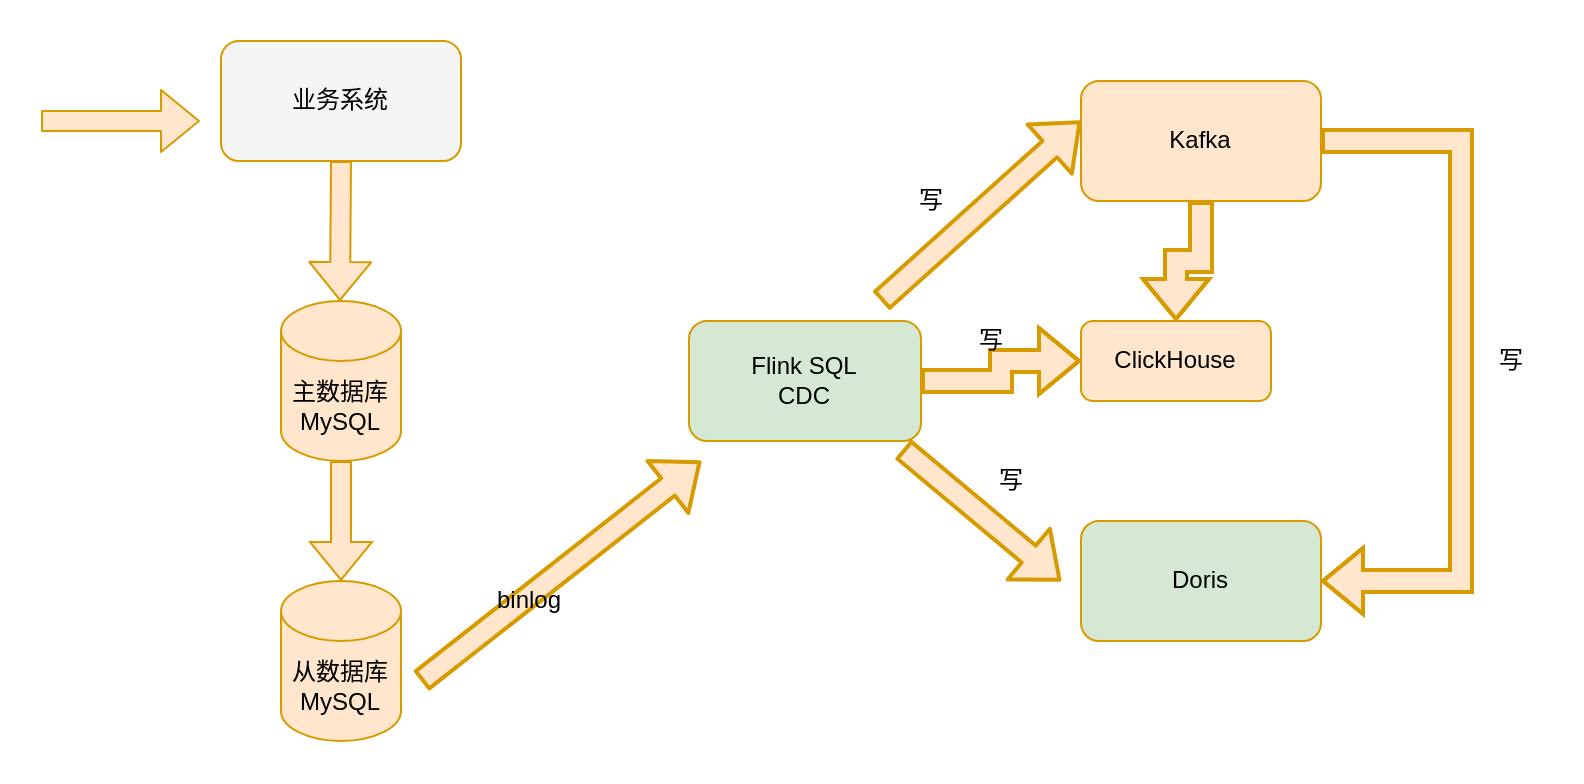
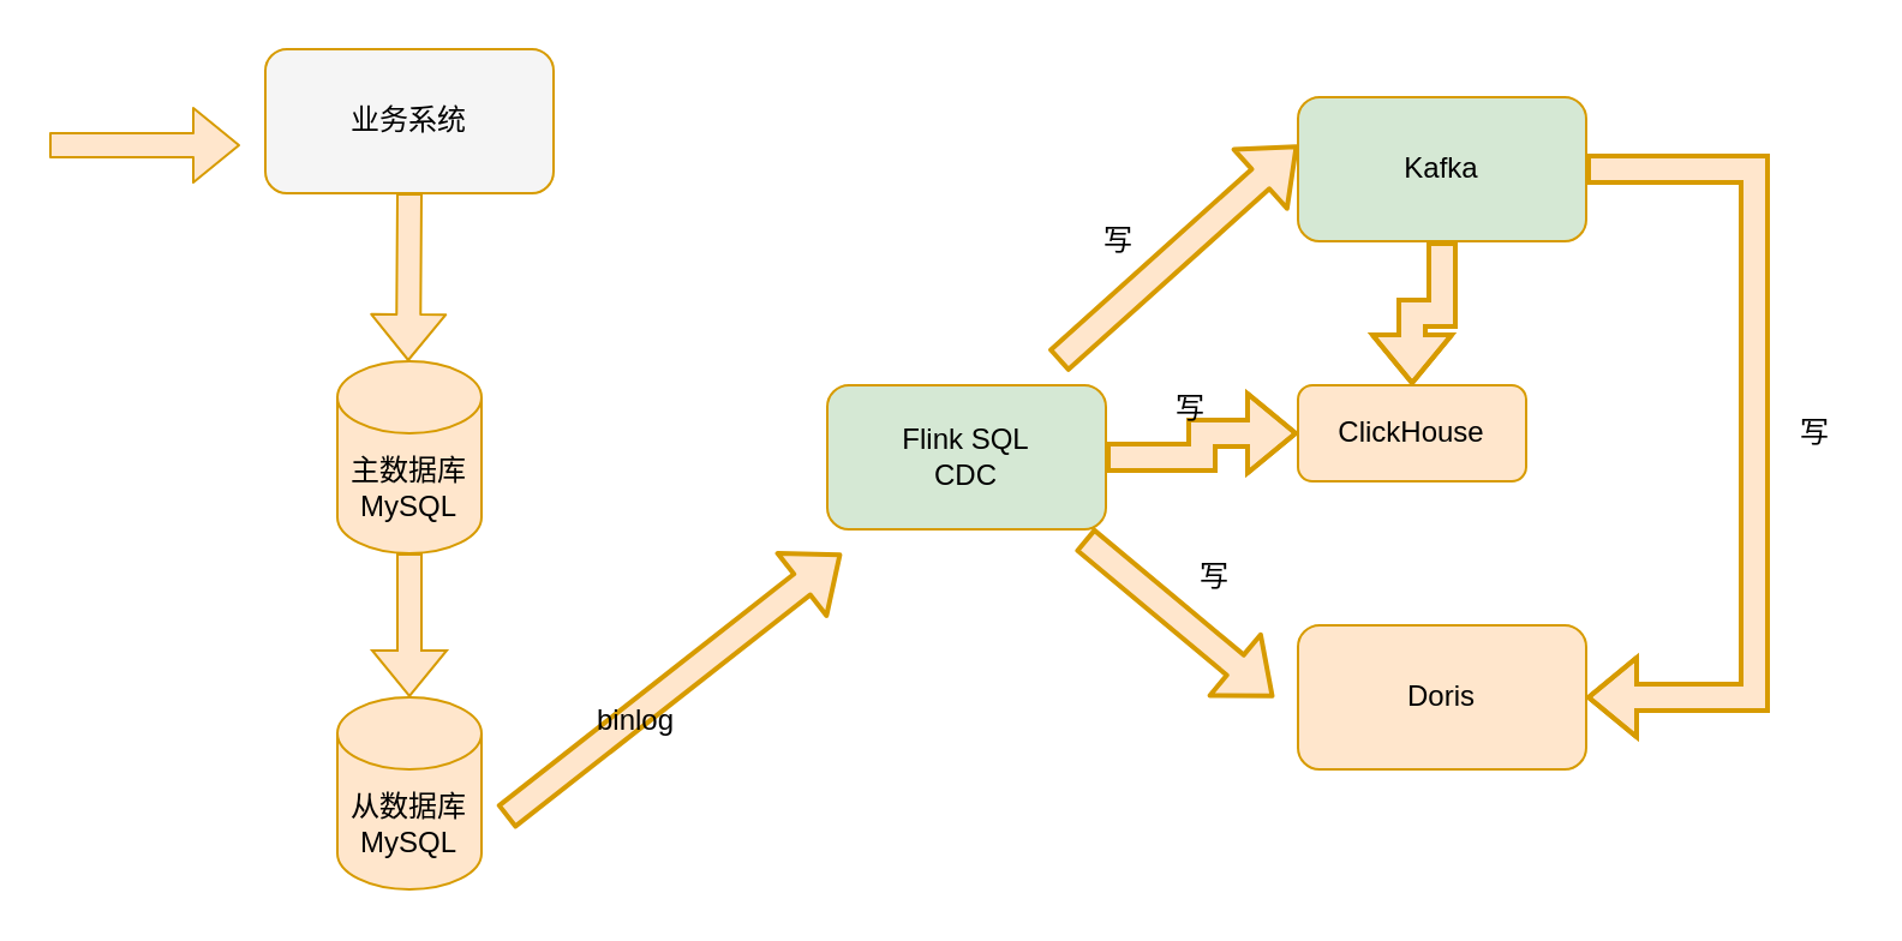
  <mxCell id="0" />
  <mxCell id="1" parent="0" />
  <mxCell id="2" value="业务系统" style="rounded=1;whiteSpace=wrap;html=1;fillColor=#f5f5f5;strokeColor=#d79b00;" vertex="1" parent="1"><mxGeometry x="110" y="20" width="120" height="60" as="geometry" /></mxCell>
  <mxCell id="3" value="" style="edgeStyle=orthogonalEdgeStyle;shape=flexArrow;rounded=0;orthogonalLoop=1;jettySize=auto;html=1;strokeWidth=1;fillColor=#ffe6cc;strokeColor=#d79b00;" edge="1" parent="1" source="4" target="5"><mxGeometry relative="1" as="geometry" /></mxCell>
  <mxCell id="4" value="主数据库MySQL&lt;br&gt;" style="shape=cylinder3;whiteSpace=wrap;html=1;boundedLbl=1;backgroundOutline=1;size=15;fillColor=#ffe6cc;strokeColor=#d79b00;" vertex="1" parent="1"><mxGeometry x="140" y="150" width="60" height="80" as="geometry" /></mxCell>
  <mxCell id="5" value="从数据库MySQL" style="shape=cylinder3;whiteSpace=wrap;html=1;boundedLbl=1;backgroundOutline=1;size=15;fillColor=#ffe6cc;strokeColor=#d79b00;" vertex="1" parent="1"><mxGeometry x="140" y="290" width="60" height="80" as="geometry" /></mxCell>
  <mxCell id="6" value="" style="shape=flexArrow;endArrow=classic;html=1;strokeWidth=1;fillColor=#ffe6cc;strokeColor=#d79b00;" edge="1" parent="1"><mxGeometry width="50" height="50" relative="1" as="geometry"><mxPoint x="170" y="80" as="sourcePoint" /><mxPoint x="169.5" y="150" as="targetPoint" /></mxGeometry></mxCell>
  <mxCell id="7" value="" style="edgeStyle=orthogonalEdgeStyle;shape=flexArrow;rounded=0;orthogonalLoop=1;jettySize=auto;html=1;strokeWidth=2;fillColor=#ffe6cc;strokeColor=#d79b00;" edge="1" parent="1" source="8" target="14"><mxGeometry relative="1" as="geometry" /></mxCell>
  <mxCell id="8" value="Flink SQL&lt;br&gt;CDC" style="rounded=1;whiteSpace=wrap;html=1;fillColor=#d5e8d4;strokeColor=#d79b00;" vertex="1" parent="1"><mxGeometry x="344" y="160" width="116" height="60" as="geometry" /></mxCell>
  <mxCell id="9" value="" style="shape=flexArrow;endArrow=classic;html=1;strokeWidth=2;fillColor=#ffe6cc;strokeColor=#d79b00;" edge="1" parent="1"><mxGeometry width="50" height="50" relative="1" as="geometry"><mxPoint x="210" y="340" as="sourcePoint" /><mxPoint x="350" y="230" as="targetPoint" /></mxGeometry></mxCell>
  <mxCell id="10" value="binlog" style="text;html=1;align=center;verticalAlign=middle;resizable=0;points=[];autosize=1;strokeColor=none;" vertex="1" parent="1"><mxGeometry x="239" y="290" width="50" height="20" as="geometry" /></mxCell>
  <mxCell id="11" value="" style="edgeStyle=orthogonalEdgeStyle;shape=flexArrow;rounded=0;orthogonalLoop=1;jettySize=auto;html=1;strokeWidth=2;fillColor=#ffe6cc;strokeColor=#d79b00;" edge="1" parent="1" source="13" target="14"><mxGeometry relative="1" as="geometry" /></mxCell>
  <mxCell id="12" style="edgeStyle=orthogonalEdgeStyle;shape=flexArrow;rounded=0;orthogonalLoop=1;jettySize=auto;html=1;strokeWidth=2;entryX=1;entryY=0.5;entryDx=0;entryDy=0;fillColor=#ffe6cc;strokeColor=#d79b00;" edge="1" parent="1" source="13" target="15"><mxGeometry relative="1" as="geometry"><mxPoint x="730" y="300" as="targetPoint" /><Array as="points"><mxPoint x="730" y="70" /><mxPoint x="730" y="290" /></Array></mxGeometry></mxCell>
- <mxCell id="13" value="Kafka" style="rounded=1;whiteSpace=wrap;html=1;fillColor=#ffe6cc;strokeColor=#d79b00;" vertex="1" parent="1"><mxGeometry x="540" y="40" width="120" height="60" as="geometry" /></mxCell>
+ <mxCell id="13" value="Kafka" style="rounded=1;whiteSpace=wrap;html=1;fillColor=#d5e8d4;strokeColor=#d79b00;" vertex="1" parent="1"><mxGeometry x="540" y="40" width="120" height="60" as="geometry" /></mxCell>
  <mxCell id="14" value="ClickHouse" style="rounded=1;whiteSpace=wrap;html=1;fillColor=#ffe6cc;strokeColor=#d79b00;" vertex="1" parent="1"><mxGeometry x="540" y="160" width="95" height="40" as="geometry" /></mxCell>
- <mxCell id="15" value="Doris" style="rounded=1;whiteSpace=wrap;html=1;fillColor=#d5e8d4;strokeColor=#d79b00;" vertex="1" parent="1"><mxGeometry x="540" y="260" width="120" height="60" as="geometry" /></mxCell>
+ <mxCell id="15" value="Doris" style="rounded=1;whiteSpace=wrap;html=1;fillColor=#ffe6cc;strokeColor=#d79b00;" vertex="1" parent="1"><mxGeometry x="540" y="260" width="120" height="60" as="geometry" /></mxCell>
  <mxCell id="16" value="" style="shape=flexArrow;endArrow=classic;html=1;strokeWidth=2;fillColor=#ffe6cc;strokeColor=#d79b00;" edge="1" parent="1"><mxGeometry width="50" height="50" relative="1" as="geometry"><mxPoint x="440" y="150" as="sourcePoint" /><mxPoint x="540" y="60" as="targetPoint" /></mxGeometry></mxCell>
  <mxCell id="17" value="" style="shape=flexArrow;endArrow=classic;html=1;strokeWidth=2;fillColor=#ffe6cc;strokeColor=#d79b00;exitX=0.922;exitY=1.067;exitDx=0;exitDy=0;exitPerimeter=0;" edge="1" parent="1" source="8"><mxGeometry width="50" height="50" relative="1" as="geometry"><mxPoint x="450" y="160" as="sourcePoint" /><mxPoint x="530" y="290" as="targetPoint" /></mxGeometry></mxCell>
  <mxCell id="18" value="写" style="text;html=1;align=center;verticalAlign=middle;resizable=0;points=[];autosize=1;strokeColor=none;" vertex="1" parent="1"><mxGeometry x="490" y="230" width="30" height="20" as="geometry" /></mxCell>
  <mxCell id="19" value="写" style="text;html=1;align=center;verticalAlign=middle;resizable=0;points=[];autosize=1;strokeColor=none;" vertex="1" parent="1"><mxGeometry x="480" y="160" width="30" height="20" as="geometry" /></mxCell>
  <mxCell id="20" value="写" style="text;html=1;align=center;verticalAlign=middle;resizable=0;points=[];autosize=1;strokeColor=none;" vertex="1" parent="1"><mxGeometry x="450" y="90" width="30" height="20" as="geometry" /></mxCell>
  <mxCell id="21" value="写" style="text;html=1;align=center;verticalAlign=middle;resizable=0;points=[];autosize=1;strokeColor=none;" vertex="1" parent="1"><mxGeometry x="740" y="170" width="30" height="20" as="geometry" /></mxCell>
  <mxCell id="22" value="" style="shape=flexArrow;endArrow=classic;html=1;strokeWidth=1;fillColor=#ffe6cc;strokeColor=#d79b00;" edge="1" parent="1"><mxGeometry width="50" height="50" relative="1" as="geometry"><mxPoint x="20" y="60" as="sourcePoint" /><mxPoint x="99.5" y="60" as="targetPoint" /></mxGeometry></mxCell>
